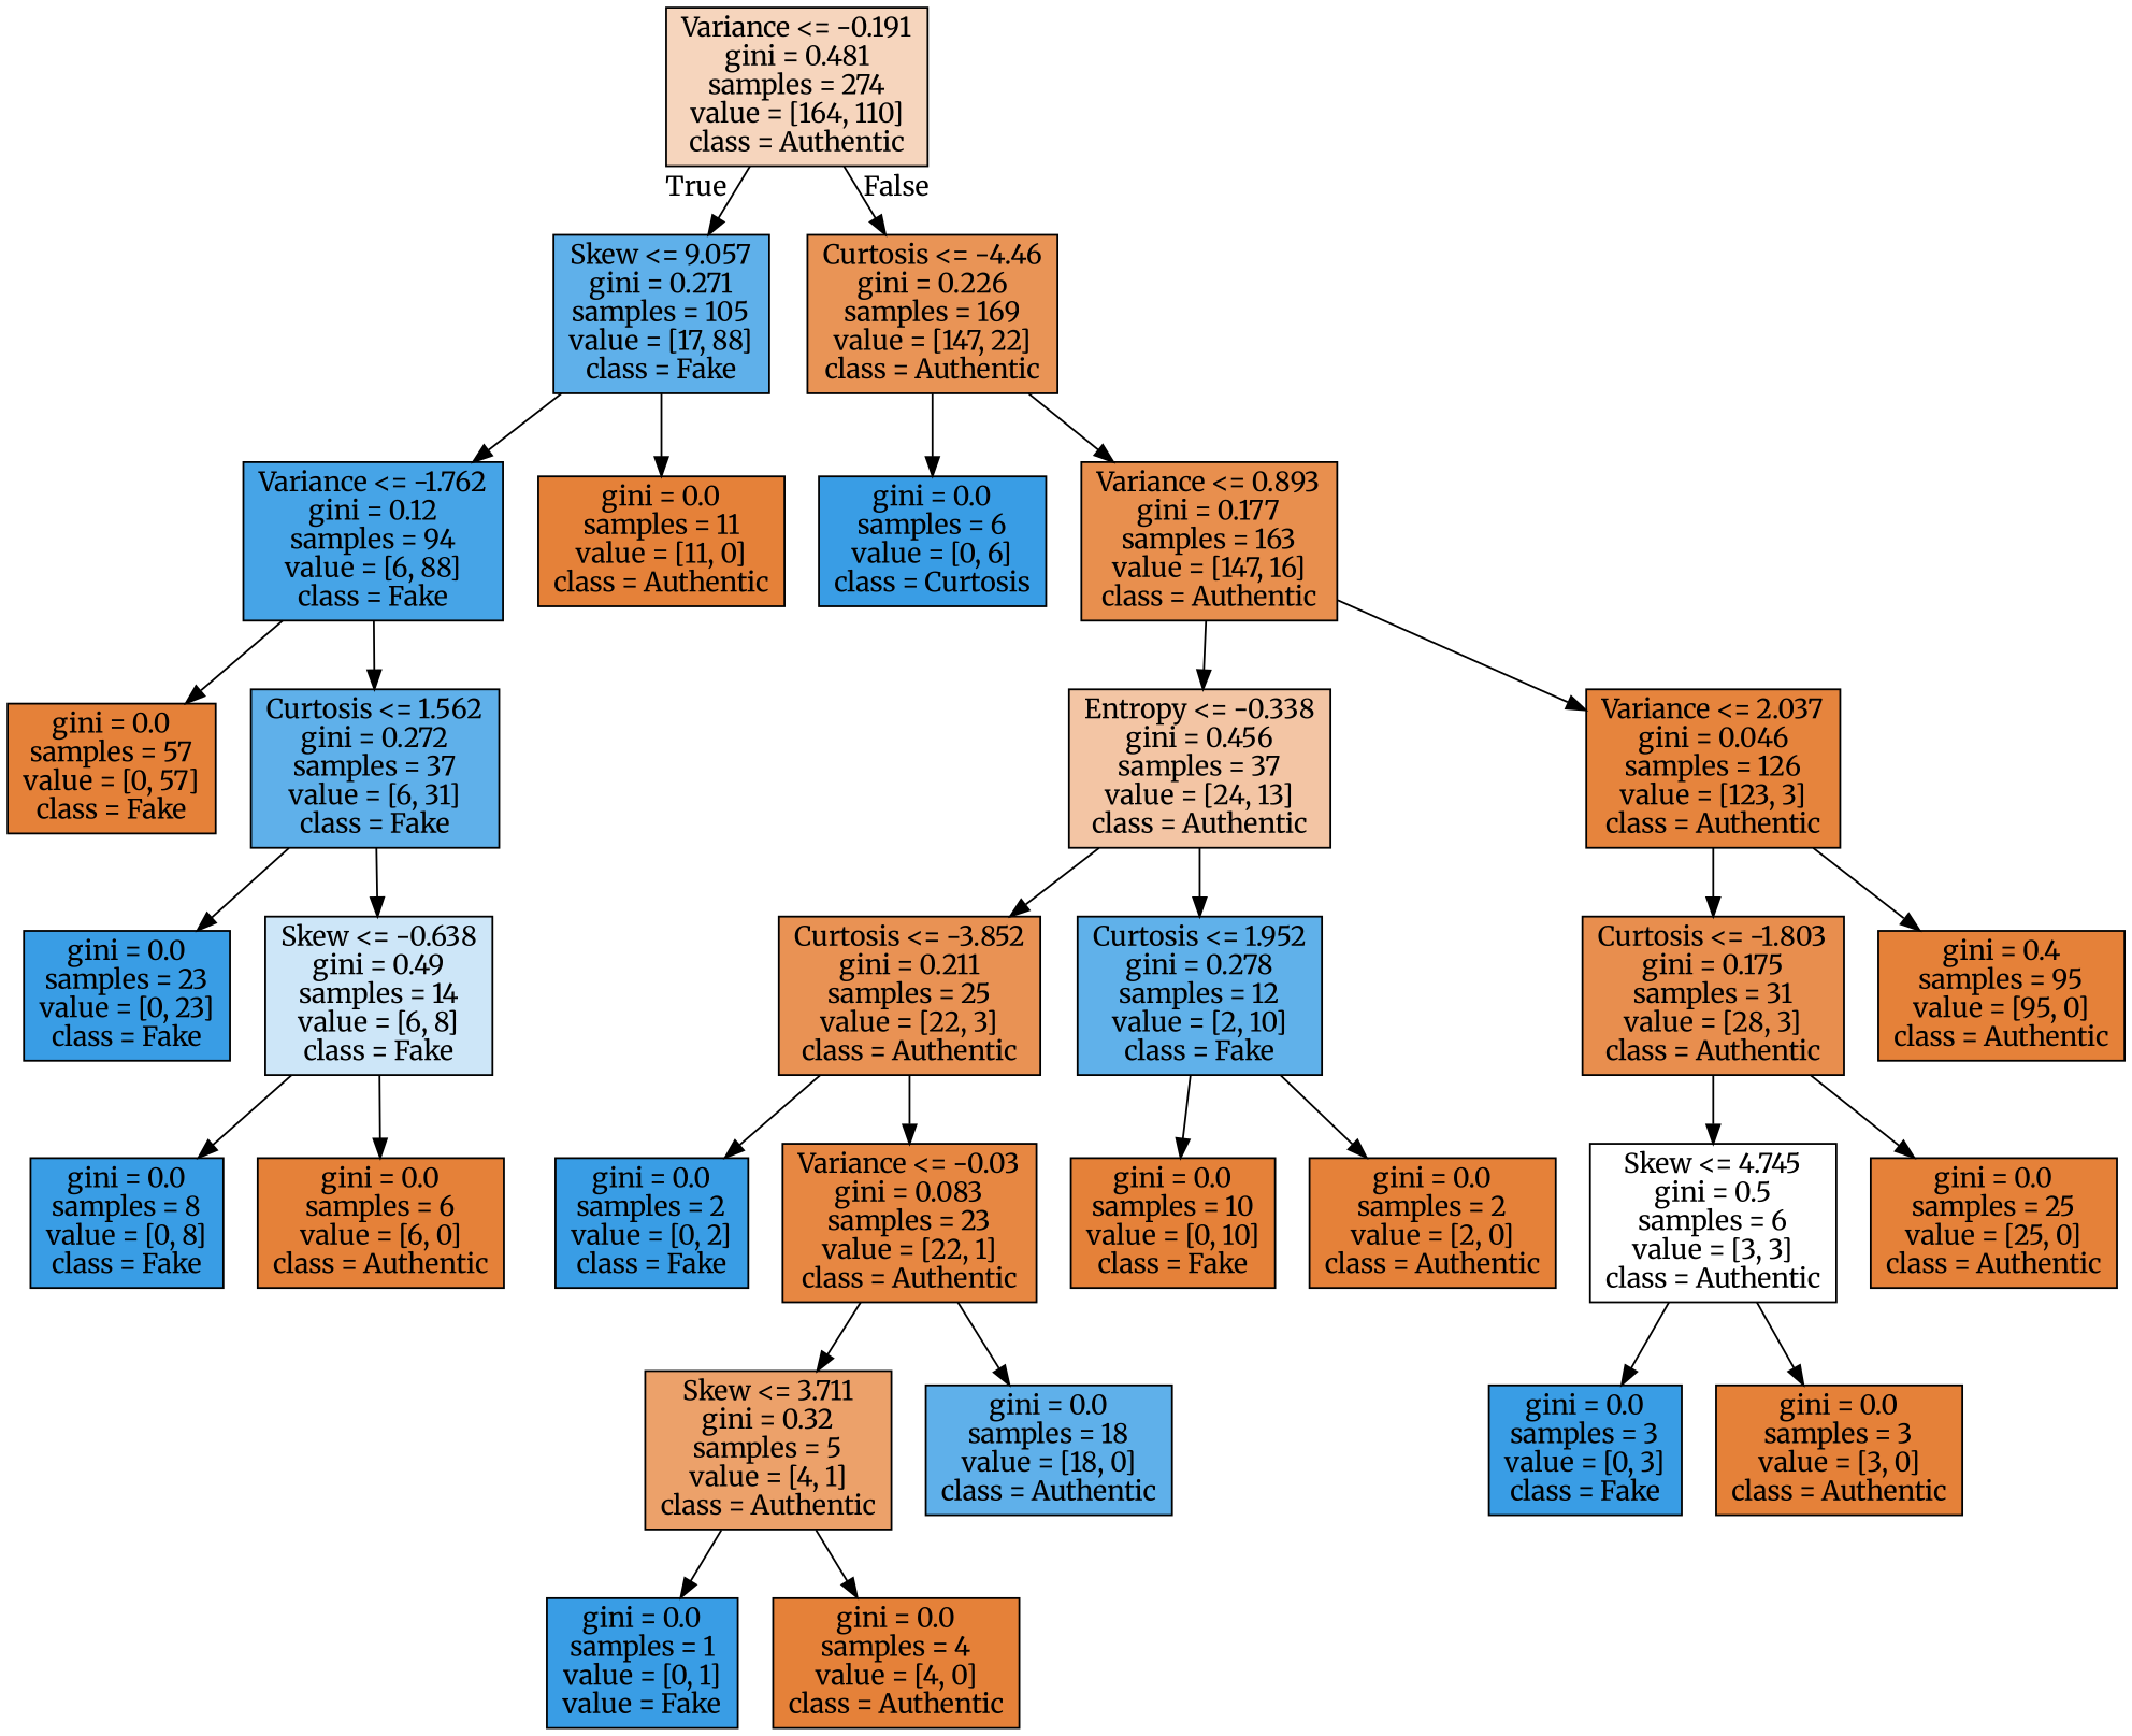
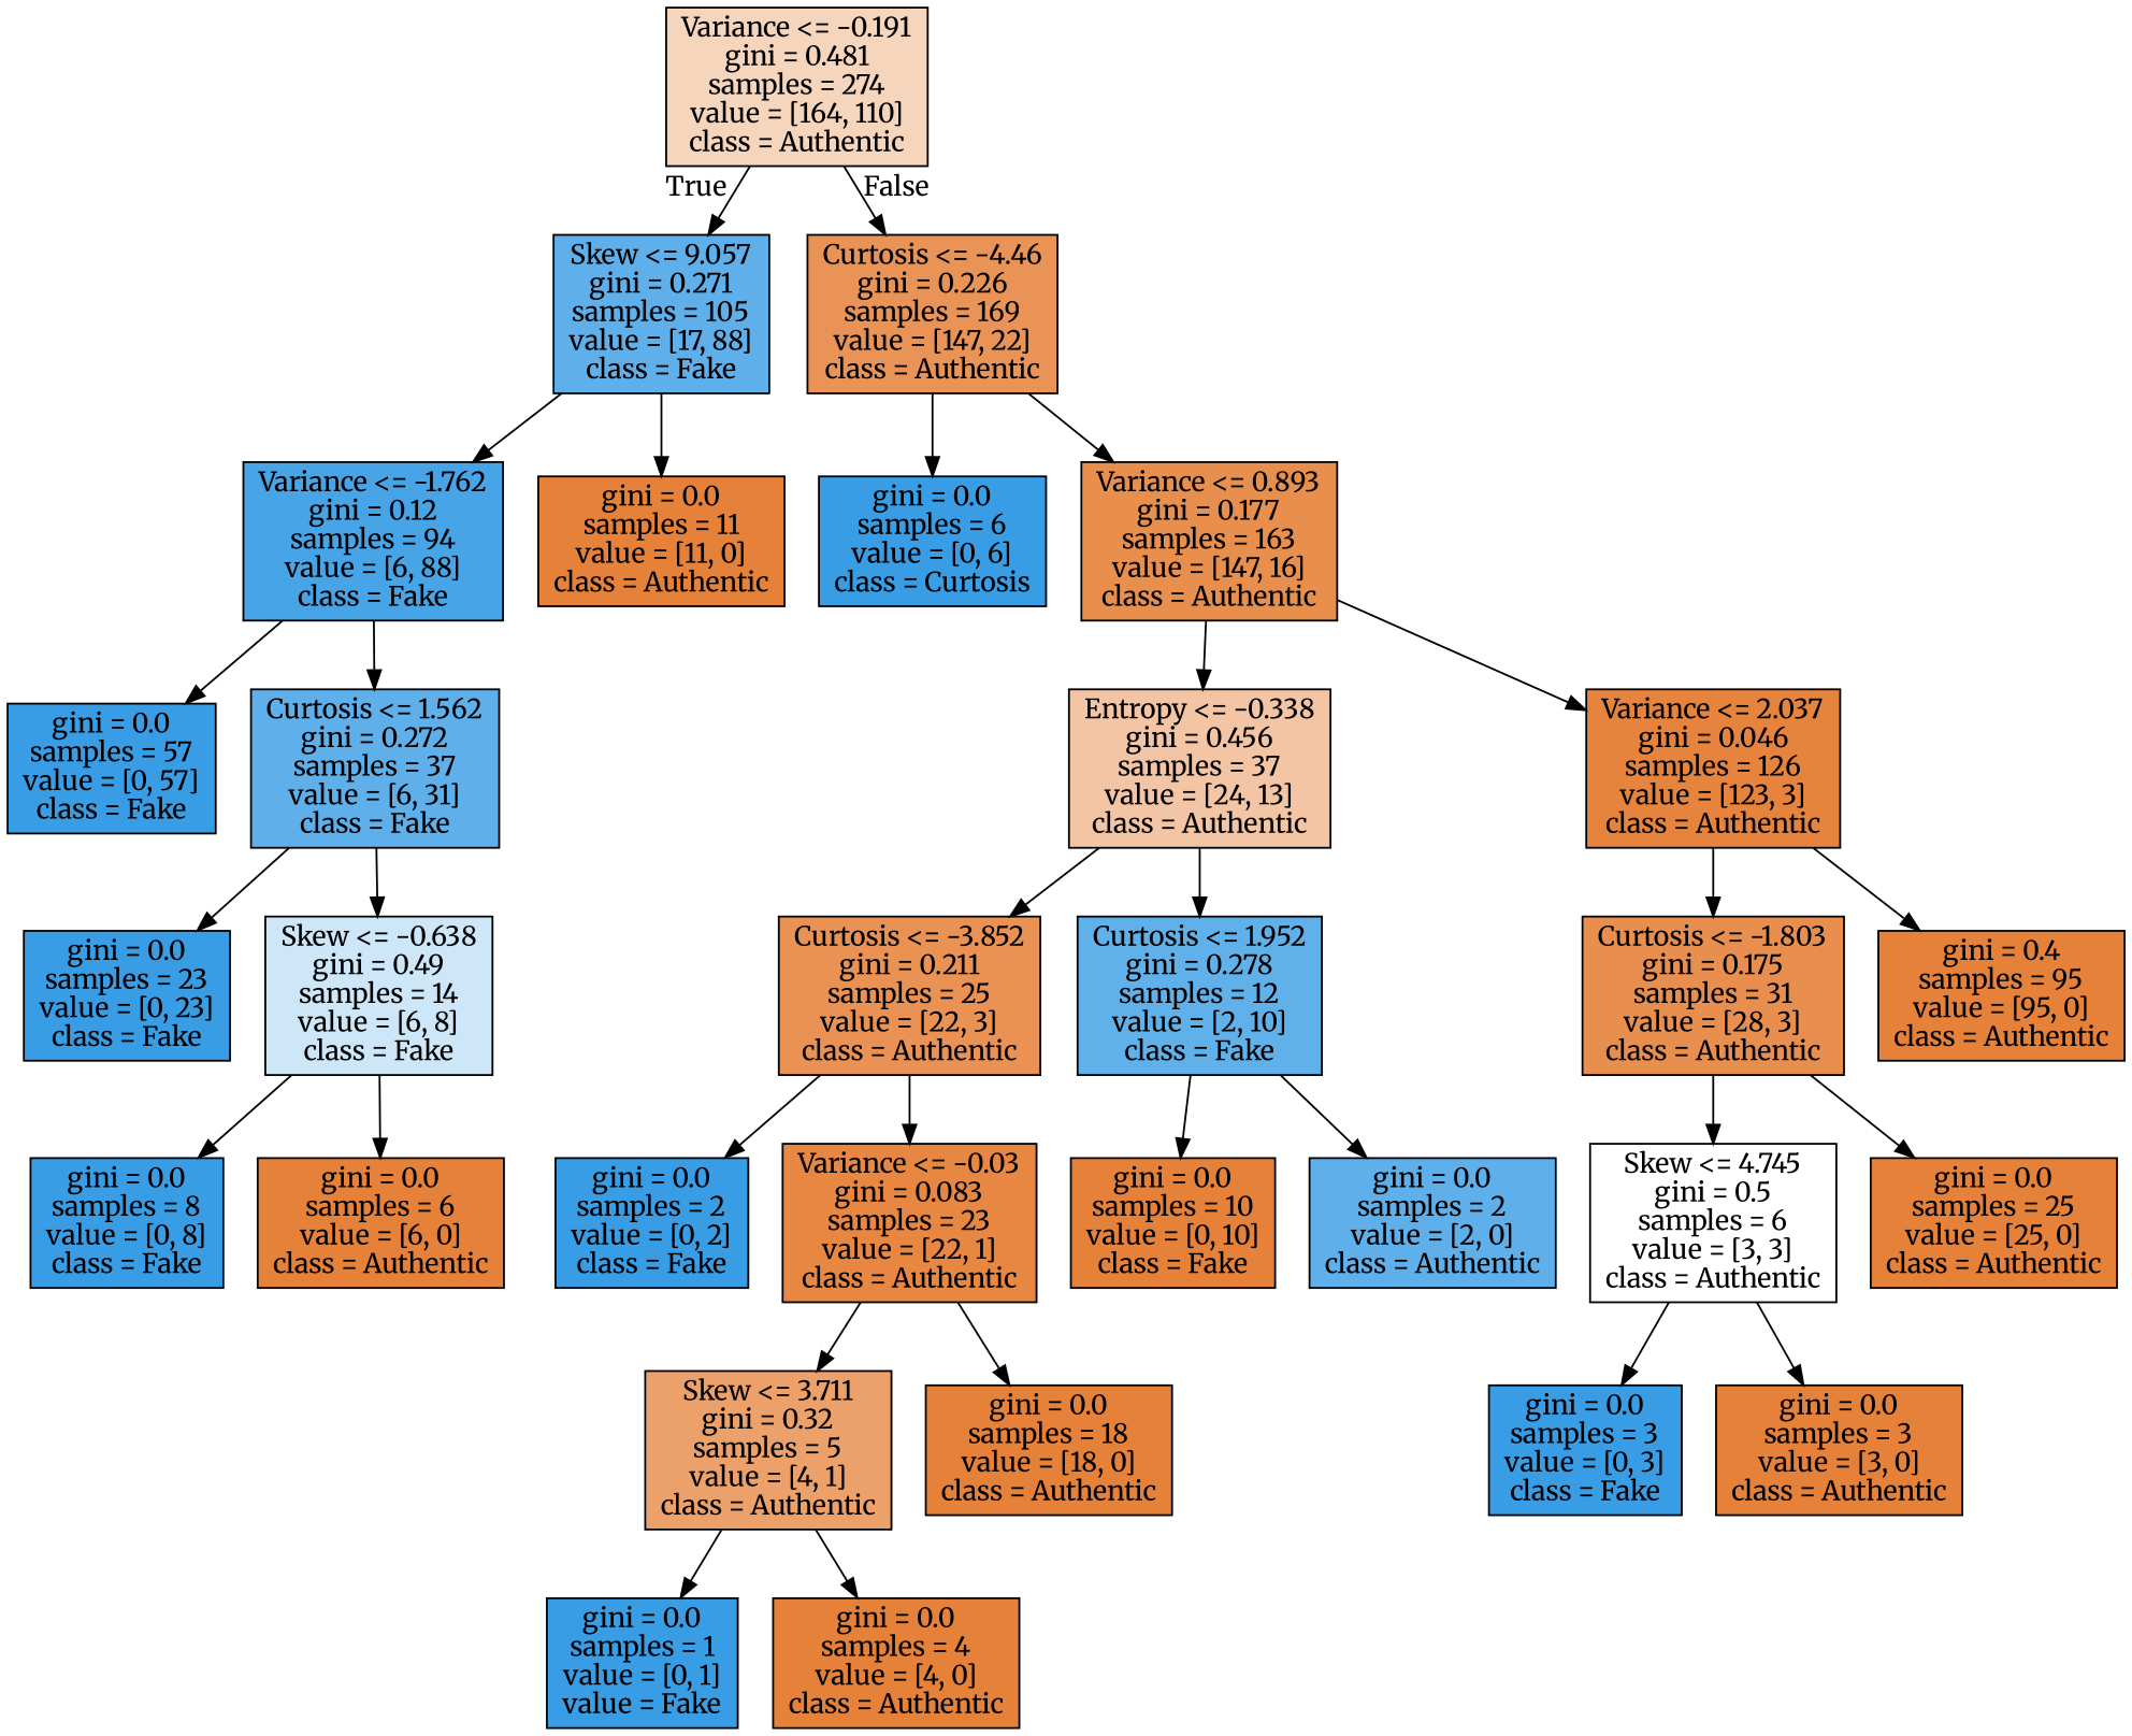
  digraph {
    fontname=Merriweather
    node [color=black fillcolor="#e58139ff" fontname=Merriweather shape=box style=filled]
    edge [fontname=Merriweather]
    n1 [fillcolor="#e5813954" label="Variance <= -0.191\ngini = 0.481\nsamples = 274\nvalue = [164, 110]\nclass = Authentic"]
    n2 [fillcolor="#399de5ce" label="Skew <= 9.057\ngini = 0.271\nsamples = 105\nvalue = [17, 88]\nclass = Fake"]
    n3 [fillcolor="#e58139d9" label="Curtosis <= -4.46\ngini = 0.226\nsamples = 169\nvalue = [147, 22]\nclass = Authentic"]
    n4 [fillcolor="#399de5ee" label="Variance <= -1.762\ngini = 0.12\nsamples = 94\nvalue = [6, 88]\nclass = Fake"]
    n5 [label="gini = 0.0\nsamples = 11\nvalue = [11, 0]\nclass = Authentic"]
    n6 [fillcolor="#399de5ff" label="gini = 0.0\nsamples = 6\nvalue = [0, 6]\nclass = Curtosis"]
    n7 [fillcolor="#e58139e3" label="Variance <= 0.893\ngini = 0.177\nsamples = 163\nvalue = [147, 16]\nclass = Authentic"]
-   n8 [label="gini = 0.0\nsamples = 57\nvalue = [0, 57]\nclass = Fake"]
+   n8 [fillcolor="#399de5ff" label="gini = 0.0\nsamples = 57\nvalue = [0, 57]\nclass = Fake"]
    n9 [fillcolor="#399de5ce" label="Curtosis <= 1.562\ngini = 0.272\nsamples = 37\nvalue = [6, 31]\nclass = Fake"]
    n10 [fillcolor="#399de5ff" label="gini = 0.0\nsamples = 23\nvalue = [0, 23]\nclass = Fake"]
    n11 [fillcolor="#399de540" label="Skew <= -0.638\ngini = 0.49\nsamples = 14\nvalue = [6, 8]\nclass = Fake"]
    n12 [fillcolor="#399de5ff" label="gini = 0.0\nsamples = 8\nvalue = [0, 8]\nclass = Fake"]
    n13 [label="gini = 0.0\nsamples = 6\nvalue = [6, 0]\nclass = Authentic"]
    n14 [fillcolor="#e5813975" label="Entropy <= -0.338\ngini = 0.456\nsamples = 37\nvalue = [24, 13]\nclass = Authentic"]
    n15 [fillcolor="#e58139f9" label="Variance <= 2.037\ngini = 0.046\nsamples = 126\nvalue = [123, 3]\nclass = Authentic"]
    n16 [fillcolor="#e58139dc" label="Curtosis <= -3.852\ngini = 0.211\nsamples = 25\nvalue = [22, 3]\nclass = Authentic"]
    n17 [fillcolor="#399de5cc" label="Curtosis <= 1.952\ngini = 0.278\nsamples = 12\nvalue = [2, 10]\nclass = Fake"]
    n18 [fillcolor="#e58139e4" label="Curtosis <= -1.803\ngini = 0.175\nsamples = 31\nvalue = [28, 3]\nclass = Authentic"]
    n19 [label="gini = 0.4\nsamples = 95\nvalue = [95, 0]\nclass = Authentic"]
    n20 [fillcolor="#399de5ff" label="gini = 0.0\nsamples = 2\nvalue = [0, 2]\nclass = Fake"]
    n21 [fillcolor="#e58139f3" label="Variance <= -0.03\ngini = 0.083\nsamples = 23\nvalue = [22, 1]\nclass = Authentic"]
    n22 [label="gini = 0.0\nsamples = 10\nvalue = [0, 10]\nclass = Fake"]
-   n23 [label="gini = 0.0\nsamples = 2\nvalue = [2, 0]\nclass = Authentic"]
+   n23 [fillcolor="#399de5ce" label="gini = 0.0\nsamples = 2\nvalue = [2, 0]\nclass = Authentic"]
    n24 [fillcolor="#e58139bf" label="Skew <= 3.711\ngini = 0.32\nsamples = 5\nvalue = [4, 1]\nclass = Authentic"]
-   n25 [fillcolor="#399de5ce" label="gini = 0.0\nsamples = 18\nvalue = [18, 0]\nclass = Authentic"]
+   n25 [label="gini = 0.0\nsamples = 18\nvalue = [18, 0]\nclass = Authentic"]
    n26 [fillcolor="#399de5ff" label="gini = 0.0\nsamples = 1\nvalue = [0, 1]\nvalue = Fake"]
    n27 [label="gini = 0.0\nsamples = 4\nvalue = [4, 0]\nclass = Authentic"]
    n28 [fillcolor="#e5813900" label="Skew <= 4.745\ngini = 0.5\nsamples = 6\nvalue = [3, 3]\nclass = Authentic"]
    n29 [label="gini = 0.0\nsamples = 25\nvalue = [25, 0]\nclass = Authentic"]
    n30 [fillcolor="#399de5ff" label="gini = 0.0\nsamples = 3\nvalue = [0, 3]\nclass = Fake"]
    n31 [label="gini = 0.0\nsamples = 3\nvalue = [3, 0]\nclass = Authentic"]
    n1 -> n2 [headlabel=True labelangle=45 labeldistance=2.5]
    n1 -> n3 [headlabel=False labelangle=-45 labeldistance=2.5]
    n2 -> n4
    n2 -> n5
    n3 -> n6
    n3 -> n7
    n4 -> n8
    n4 -> n9
    n7 -> n14
    n7 -> n15
    n9 -> n10
    n9 -> n11
    n11 -> n12
    n11 -> n13
    n14 -> n16
    n14 -> n17
    n15 -> n18
    n15 -> n19
    n16 -> n20
    n16 -> n21
    n17 -> n22
    n17 -> n23
    n18 -> n28
    n18 -> n29
    n21 -> n24
    n21 -> n25
    n24 -> n26
    n24 -> n27
    n28 -> n30
    n28 -> n31
  }
